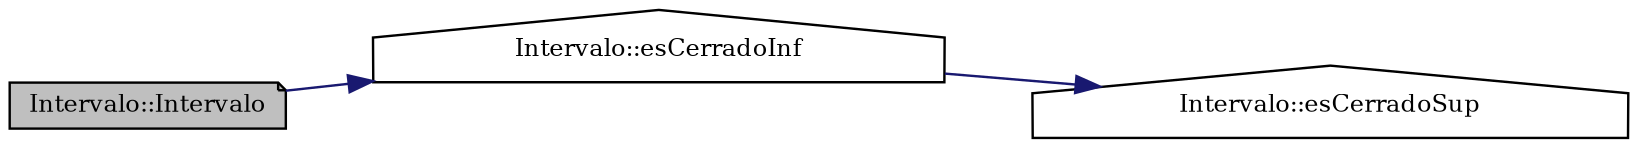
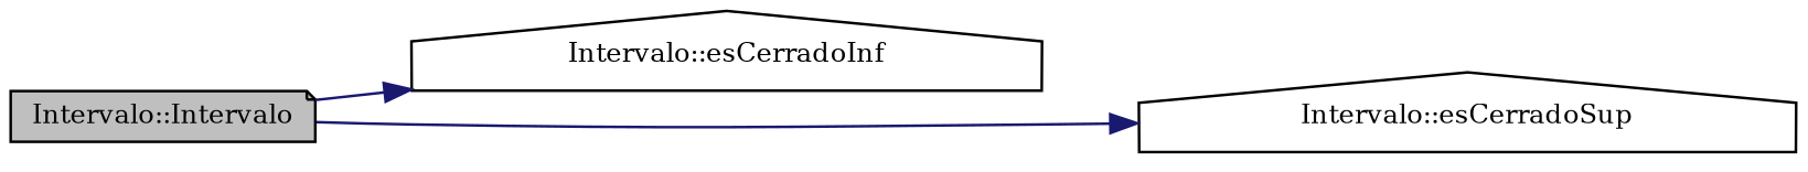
  digraph {
    fontname="DejaVu Serif"
    rankdir=LR
    node [color=black fillcolor=white fontname="DejaVu Serif" fontsize=10 shape=house style=filled]
    edge [color=midnightblue fontname="DejaVu Serif" fontsize=10 labelfontname=Helvetica labelfontsize=10 style=solid]
    n1 [fillcolor=grey75 fontcolor=black height=0.2 label="Intervalo::Intervalo" shape=note width=0.4]
    n2 [height=0.2 label="Intervalo::esCerradoInf" width=0.4]
    n3 [height=0.2 label="Intervalo::esCerradoSup" width=0.4]
    n1 -> n2
-   n2 -> n3
+   n1 -> n3
  }
